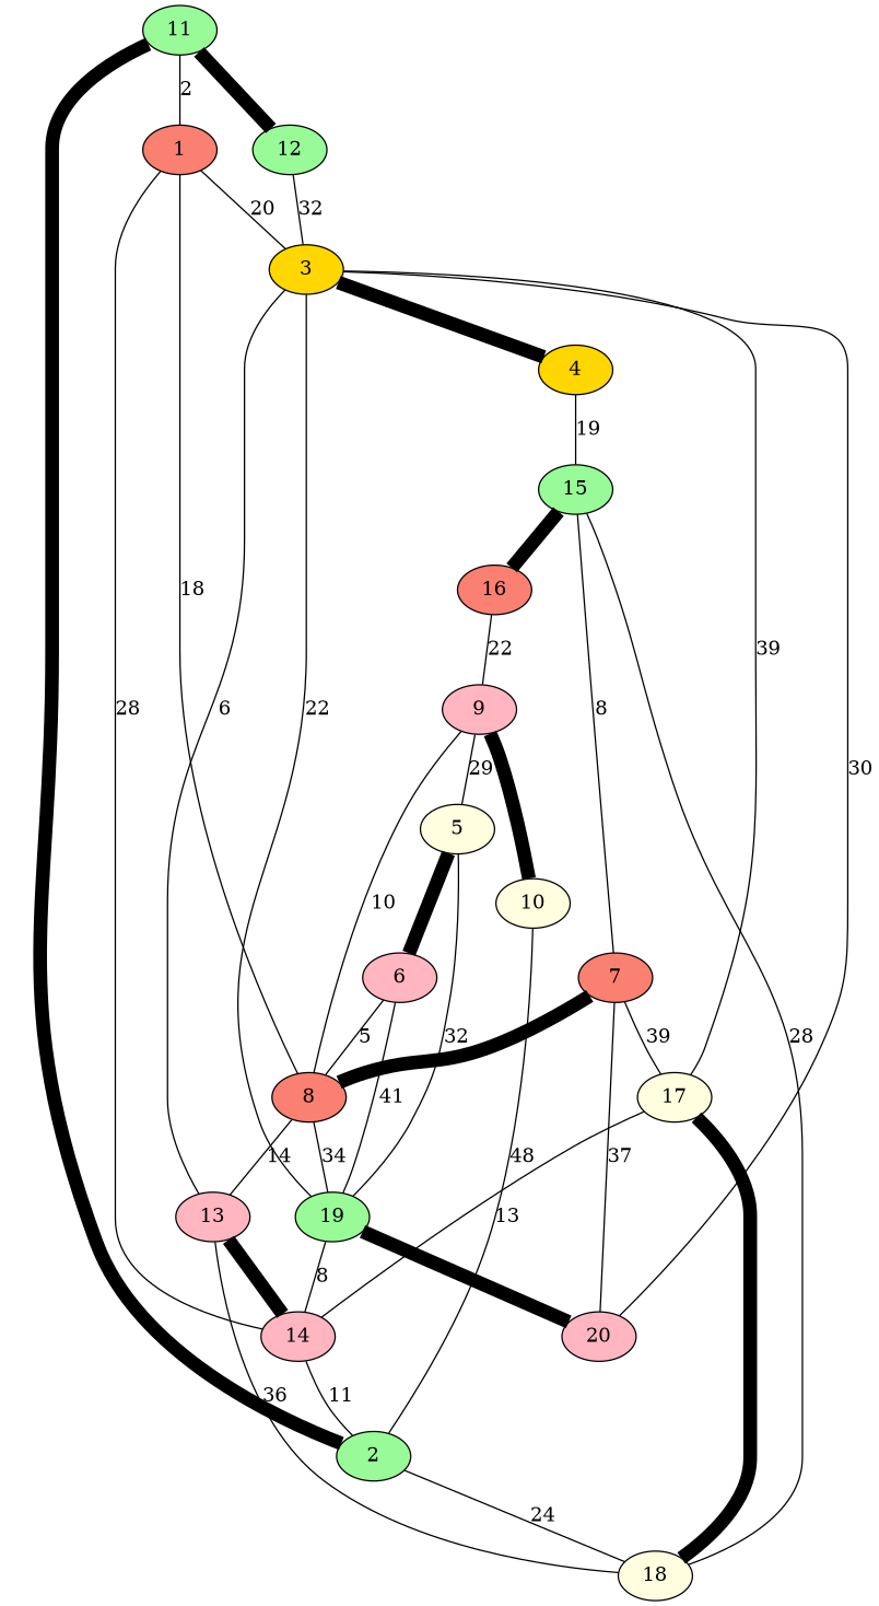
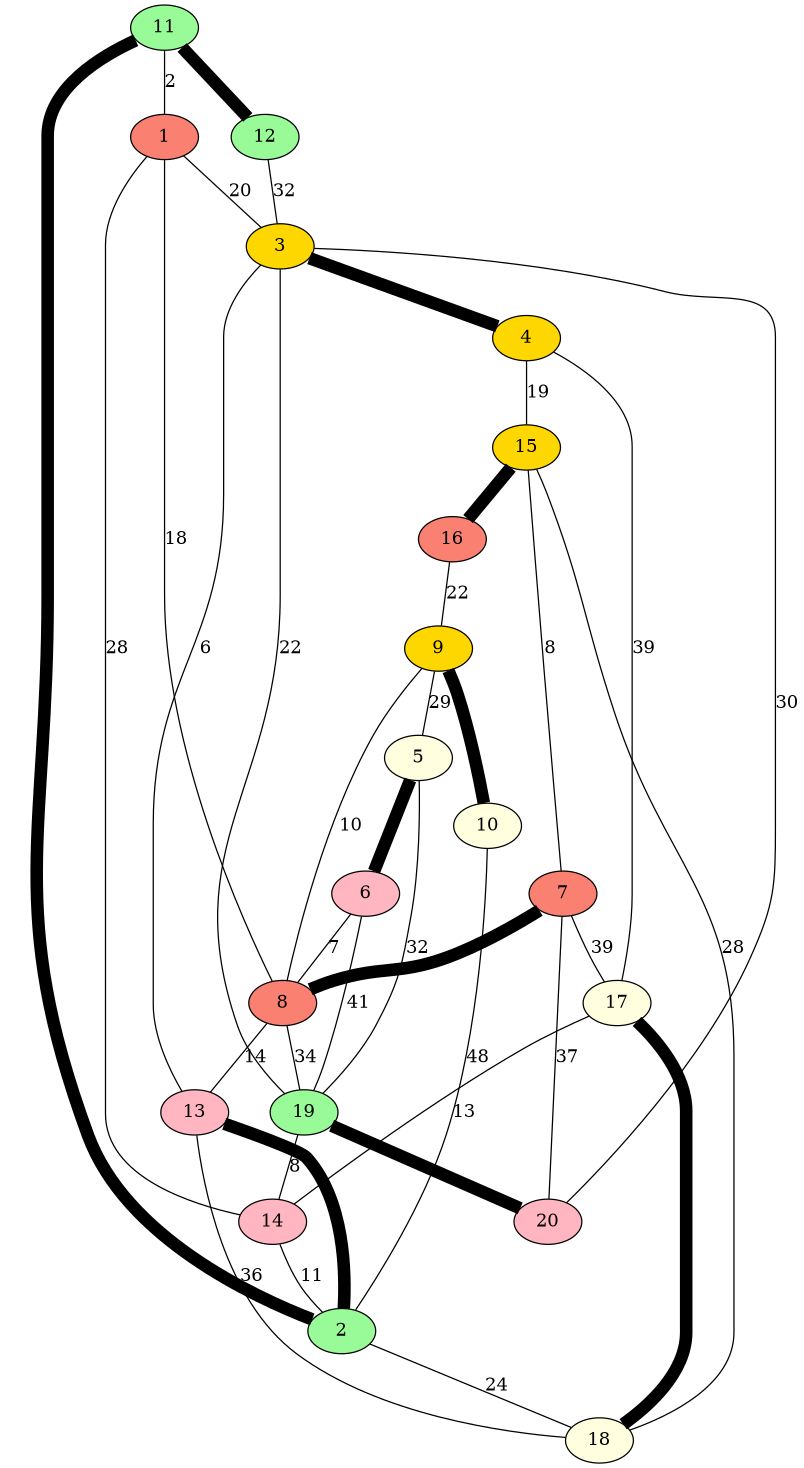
  graph {
    node [fillcolor=palegreen style=filled]
    1 [fillcolor=salmon]
    3 [fillcolor=gold]
    18 [fillcolor=lightyellow]
    2
    4 [fillcolor=gold]
    13 [fillcolor=lightpink]
    19
-   15
+   15 [fillcolor=gold]
    17 [fillcolor=lightyellow]
    14 [fillcolor=lightpink]
    20 [fillcolor=lightpink]
    7 [fillcolor=salmon]
    16 [fillcolor=salmon]
    8 [fillcolor=salmon]
-   9 [fillcolor=lightpink]
+   9 [fillcolor=gold]
    5 [fillcolor=lightyellow]
    6 [fillcolor=lightpink]
    10 [fillcolor=lightyellow]
    11
    12
    1 -- 3 [label=20]
    3 -- 4 [penwidth=10]
    3 -- 13 [label=6]
    3 -- 19 [label=22]
    18 -- 15 [label=28]
    2 -- 18 [label=24]
    4 -- 15 [label=19]
-   3 -- 17 [label=39]
+   4 -- 17 [label=39]
    13 -- 18 [label=36]
-   13 -- 14 [penwidth=10]
+   13 -- 2 [penwidth=10]
    19 -- 14 [label=8]
    19 -- 20 [penwidth=10]
    15 -- 7 [label=8]
    15 -- 16 [penwidth=10]
    17 -- 18 [penwidth=10]
    17 -- 14 [label=13]
    14 -- 1 [label=28]
    14 -- 2 [label=11]
    20 -- 3 [label=30]
    7 -- 17 [label=39]
    7 -- 20 [label=37]
    7 -- 8 [penwidth=10]
    16 -- 9 [label=22]
    8 -- 1 [label=18]
    8 -- 13 [label=14]
    8 -- 19 [label=34]
    9 -- 8 [label=10]
    9 -- 5 [label=29]
    9 -- 10 [penwidth=10]
    5 -- 19 [label=32]
    5 -- 6 [penwidth=10]
    6 -- 19 [label=41]
-   6 -- 8 [label=5]
+   6 -- 8 [label=7]
    10 -- 2 [label=48]
    11 -- 1 [label=2]
    11 -- 2 [penwidth=10]
    11 -- 12 [penwidth=10]
    12 -- 3 [label=32]
  }
